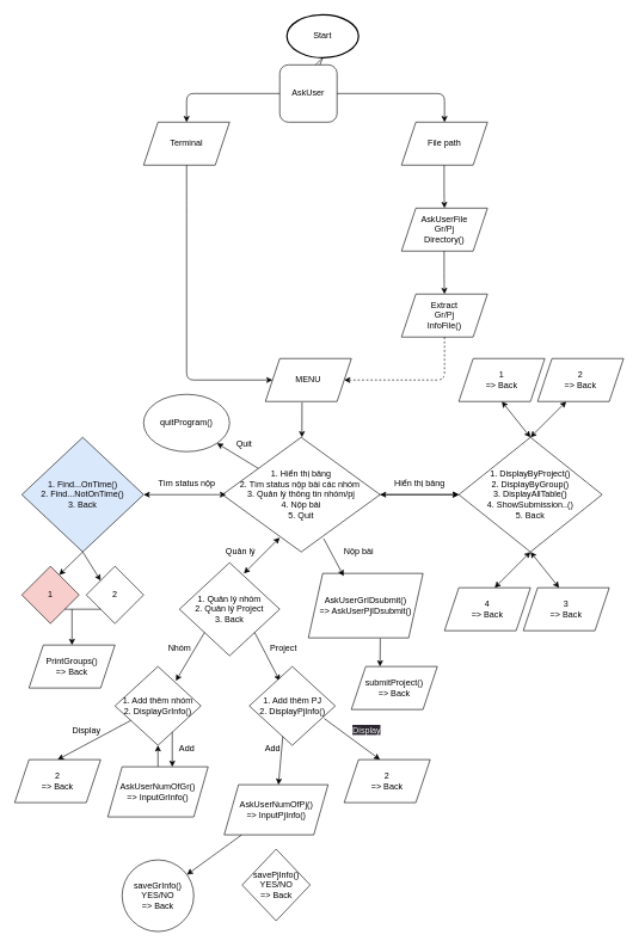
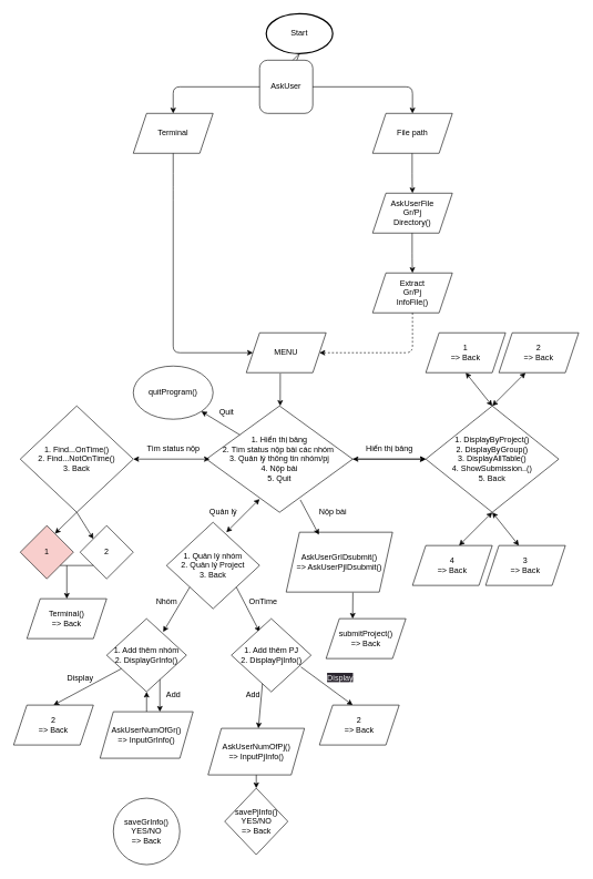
  <mxCell id="0" />
  <mxCell id="1" parent="0" />
  <mxCell id="2" value="Start" style="strokeWidth=2;html=1;shape=mxgraph.flowchart.start_1;whiteSpace=wrap;" parent="1" vertex="1"><mxGeometry x="400" y="20" width="100" height="60" as="geometry" /></mxCell>
  <mxCell id="3" value="" style="endArrow=classic;html=1;exitX=0.5;exitY=1;exitDx=0;exitDy=0;exitPerimeter=0;" parent="1" source="2" edge="1"><mxGeometry width="50" height="50" relative="1" as="geometry"><mxPoint x="350" y="190" as="sourcePoint" /><mxPoint x="260" y="170" as="targetPoint" /><Array as="points"><mxPoint x="430" y="130" /><mxPoint x="260" y="130" /></Array></mxGeometry></mxCell>
  <mxCell id="4" value="" style="endArrow=classic;html=1;exitX=0.5;exitY=1;exitDx=0;exitDy=0;exitPerimeter=0;" parent="1" source="2" edge="1"><mxGeometry width="50" height="50" relative="1" as="geometry"><mxPoint x="350" y="190" as="sourcePoint" /><mxPoint x="620" y="170" as="targetPoint" /><Array as="points"><mxPoint x="430" y="100" /><mxPoint x="430" y="130" /><mxPoint x="620" y="130" /></Array></mxGeometry></mxCell>
  <mxCell id="5" value="Terminal" style="shape=parallelogram;perimeter=parallelogramPerimeter;whiteSpace=wrap;html=1;fixedSize=1;" parent="1" vertex="1"><mxGeometry x="200" y="170" width="120" height="60" as="geometry" /></mxCell>
  <mxCell id="6" value="File path" style="shape=parallelogram;perimeter=parallelogramPerimeter;whiteSpace=wrap;html=1;fixedSize=1;" parent="1" vertex="1"><mxGeometry x="560" y="170" width="120" height="60" as="geometry" /></mxCell>
  <mxCell id="7" value="" style="endArrow=classic;html=1;exitX=0.5;exitY=1;exitDx=0;exitDy=0;" parent="1" source="5" edge="1"><mxGeometry width="50" height="50" relative="1" as="geometry"><mxPoint x="235" y="300" as="sourcePoint" /><mxPoint x="380" y="530" as="targetPoint" /><Array as="points"><mxPoint x="260" y="270" /><mxPoint x="260" y="290" /><mxPoint x="260" y="530" /></Array></mxGeometry></mxCell>
  <mxCell id="8" value="" style="endArrow=classic;html=1;exitX=0.5;exitY=1;exitDx=0;exitDy=0;" parent="1" edge="1"><mxGeometry width="50" height="50" relative="1" as="geometry"><mxPoint x="619.5" y="230" as="sourcePoint" /><mxPoint x="620" y="290" as="targetPoint" /><Array as="points"><mxPoint x="619.5" y="270" /></Array></mxGeometry></mxCell>
  <mxCell id="9" value="AskUser" style="whiteSpace=wrap;html=1;rounded=1;" parent="1" vertex="1"><mxGeometry x="390" y="90" width="80" height="80" as="geometry" /></mxCell>
  <mxCell id="10" value="AskUserFile&lt;br&gt;Gr/Pj&lt;br&gt;Directory()" style="shape=parallelogram;perimeter=parallelogramPerimeter;whiteSpace=wrap;html=1;fixedSize=1;" parent="1" vertex="1"><mxGeometry x="560" y="290" width="120" height="60" as="geometry" /></mxCell>
  <mxCell id="11" value="" style="endArrow=classic;html=1;exitX=0.5;exitY=1;exitDx=0;exitDy=0;" parent="1" edge="1"><mxGeometry width="50" height="50" relative="1" as="geometry"><mxPoint x="619.5" y="350" as="sourcePoint" /><mxPoint x="620" y="410" as="targetPoint" /><Array as="points"><mxPoint x="619.5" y="390" /></Array></mxGeometry></mxCell>
  <mxCell id="12" value="Extract&lt;br&gt;Gr/Pj&lt;br&gt;InfoFile()" style="shape=parallelogram;perimeter=parallelogramPerimeter;whiteSpace=wrap;html=1;fixedSize=1;" parent="1" vertex="1"><mxGeometry x="560" y="410" width="120" height="60" as="geometry" /></mxCell>
  <mxCell id="13" value="MENU" style="shape=parallelogram;perimeter=parallelogramPerimeter;whiteSpace=wrap;html=1;fixedSize=1;" parent="1" vertex="1"><mxGeometry x="370" y="500" width="120" height="60" as="geometry" /></mxCell>
  <mxCell id="14" value="" style="endArrow=classic;html=1;exitX=0.5;exitY=1;exitDx=0;exitDy=0;dashed=1;" parent="1" source="12" target="13" edge="1"><mxGeometry width="50" height="50" relative="1" as="geometry"><mxPoint x="690" y="530" as="sourcePoint" /><mxPoint x="580" y="500" as="targetPoint" /><Array as="points"><mxPoint x="620" y="530" /></Array></mxGeometry></mxCell>
  <mxCell id="15" value="" style="endArrow=classic;html=1;exitX=0.426;exitY=1.02;exitDx=0;exitDy=0;exitPerimeter=0;" parent="1" source="13" edge="1"><mxGeometry width="50" height="50" relative="1" as="geometry"><mxPoint x="405" y="650" as="sourcePoint" /><mxPoint x="421" y="610" as="targetPoint" /></mxGeometry></mxCell>
  <mxCell id="16" value="1. Hiển thị bảng&lt;br&gt;2. Tìm status nộp bài các nhóm&amp;nbsp;&lt;br&gt;3. Quản lý thông tin nhóm/pj&lt;br&gt;4. Nộp bài&lt;br&gt;5. Quit" style="rhombus;whiteSpace=wrap;html=1;" parent="1" vertex="1"><mxGeometry x="310" y="610" width="220" height="160" as="geometry" /></mxCell>
  <mxCell id="17" value="" style="endArrow=classic;html=1;exitX=1;exitY=0.5;exitDx=0;exitDy=0;entryX=0;entryY=0.5;entryDx=0;entryDy=0;" parent="1" source="16" target="18" edge="1"><mxGeometry width="50" height="50" relative="1" as="geometry"><mxPoint x="590.12" y="690" as="sourcePoint" /><mxPoint x="580" y="690" as="targetPoint" /></mxGeometry></mxCell>
  <mxCell id="18" value="1. DisplayByProject()&lt;br&gt;2. DisplayByGroup()&lt;br&gt;3. DisplayAllTable()&lt;br&gt;4. ShowSubmission..()&lt;br&gt;5. Back" style="rhombus;whiteSpace=wrap;html=1;" parent="1" vertex="1"><mxGeometry x="640" y="610" width="200" height="160" as="geometry" /></mxCell>
  <mxCell id="19" value="" style="endArrow=classic;startArrow=classic;html=1;" parent="1" edge="1"><mxGeometry width="50" height="50" relative="1" as="geometry"><mxPoint x="530" y="690" as="sourcePoint" /><mxPoint x="640" y="690" as="targetPoint" /></mxGeometry></mxCell>
  <mxCell id="20" value="" style="endArrow=classic;startArrow=classic;html=1;" parent="1" edge="1"><mxGeometry width="50" height="50" relative="1" as="geometry"><mxPoint x="690" y="820" as="sourcePoint" /><mxPoint x="740" y="770" as="targetPoint" /></mxGeometry></mxCell>
  <mxCell id="21" value="" style="endArrow=classic;startArrow=classic;html=1;" parent="1" edge="1"><mxGeometry width="50" height="50" relative="1" as="geometry"><mxPoint x="740" y="610" as="sourcePoint" /><mxPoint x="790" y="560" as="targetPoint" /></mxGeometry></mxCell>
  <mxCell id="22" value="" style="endArrow=classic;startArrow=classic;html=1;exitX=0.5;exitY=1;exitDx=0;exitDy=0;" parent="1" source="18" edge="1"><mxGeometry width="50" height="50" relative="1" as="geometry"><mxPoint x="710" y="840" as="sourcePoint" /><mxPoint x="780" y="820" as="targetPoint" /></mxGeometry></mxCell>
  <mxCell id="23" value="" style="endArrow=classic;startArrow=classic;html=1;exitX=0.5;exitY=1;exitDx=0;exitDy=0;" parent="1" edge="1"><mxGeometry width="50" height="50" relative="1" as="geometry"><mxPoint x="700" y="560" as="sourcePoint" /><mxPoint x="740" y="610" as="targetPoint" /></mxGeometry></mxCell>
  <mxCell id="24" value="Hiển thị bảng" style="text;html=1;align=center;verticalAlign=middle;resizable=0;points=[];autosize=1;strokeColor=none;fillColor=none;" parent="1" vertex="1"><mxGeometry x="540" y="660" width="90" height="30" as="geometry" /></mxCell>
  <mxCell id="25" value="" style="endArrow=classic;startArrow=classic;html=1;exitX=1;exitY=0.5;exitDx=0;exitDy=0;" parent="1" source="26" edge="1"><mxGeometry width="50" height="50" relative="1" as="geometry"><mxPoint x="205" y="690" as="sourcePoint" /><mxPoint x="315" y="690" as="targetPoint" /></mxGeometry></mxCell>
- <mxCell id="26" value="1. Find...OnTime()&lt;br&gt;2. Find...NotOnTime()&lt;br&gt;3. Back" style="rhombus;whiteSpace=wrap;html=1;fillColor=#dae8fc;" parent="1" vertex="1"><mxGeometry x="30" y="610" width="170" height="160" as="geometry" /></mxCell>
+ <mxCell id="26" value="1. Find...OnTime()&lt;br&gt;2. Find...NotOnTime()&lt;br&gt;3. Back" style="rhombus;whiteSpace=wrap;html=1;" parent="1" vertex="1"><mxGeometry x="30" y="610" width="170" height="160" as="geometry" /></mxCell>
  <mxCell id="27" value="Tìm status nộp" style="text;html=1;align=center;verticalAlign=middle;resizable=0;points=[];autosize=1;strokeColor=none;fillColor=none;" parent="1" vertex="1"><mxGeometry x="210" y="660" width="100" height="30" as="geometry" /></mxCell>
  <mxCell id="28" value="" style="endArrow=classic;html=1;exitX=0.5;exitY=1;exitDx=0;exitDy=0;" parent="1" source="26" edge="1"><mxGeometry width="50" height="50" relative="1" as="geometry"><mxPoint x="100" y="865" as="sourcePoint" /><mxPoint x="140" y="810" as="targetPoint" /></mxGeometry></mxCell>
  <mxCell id="29" value="" style="endArrow=classic;html=1;entryX=0.652;entryY=0.152;entryDx=0;entryDy=0;entryPerimeter=0;" parent="1" edge="1" target="30"><mxGeometry width="50" height="50" relative="1" as="geometry"><mxPoint x="115" y="770" as="sourcePoint" /><mxPoint x="85" y="800" as="targetPoint" /></mxGeometry></mxCell>
  <mxCell id="30" value="1" style="rhombus;whiteSpace=wrap;html=1;fillColor=#f8cecc;" parent="1" vertex="1"><mxGeometry x="30" y="790" width="80" height="80" as="geometry" /></mxCell>
  <mxCell id="31" value="2" style="rhombus;whiteSpace=wrap;html=1;" parent="1" vertex="1"><mxGeometry x="120" y="790" width="80" height="80" as="geometry" /></mxCell>
  <mxCell id="32" value="" style="endArrow=none;html=1;exitX=1;exitY=1;exitDx=0;exitDy=0;" parent="1" source="30" edge="1"><mxGeometry width="50" height="50" relative="1" as="geometry"><mxPoint x="90" y="900" as="sourcePoint" /><mxPoint x="140" y="850" as="targetPoint" /></mxGeometry></mxCell>
  <mxCell id="33" value="" style="endArrow=classic;html=1;" parent="1" edge="1"><mxGeometry width="50" height="50" relative="1" as="geometry"><mxPoint x="100" y="850" as="sourcePoint" /><mxPoint x="100" y="900" as="targetPoint" /></mxGeometry></mxCell>
- <mxCell id="34" value="PrintGroups()&lt;br&gt;=&amp;gt; Back" style="shape=parallelogram;perimeter=parallelogramPerimeter;whiteSpace=wrap;html=1;fixedSize=1;" parent="1" vertex="1"><mxGeometry x="40" y="900" width="120" height="60" as="geometry" /></mxCell>
+ <mxCell id="34" value="Terminal()&lt;br&gt;=&amp;gt; Back" style="shape=parallelogram;perimeter=parallelogramPerimeter;whiteSpace=wrap;html=1;fixedSize=1;" parent="1" vertex="1"><mxGeometry x="40" y="900" width="120" height="60" as="geometry" /></mxCell>
  <mxCell id="35" value="" style="endArrow=classic;startArrow=classic;html=1;" parent="1" edge="1"><mxGeometry width="50" height="50" relative="1" as="geometry"><mxPoint x="340" y="800" as="sourcePoint" /><mxPoint x="390" y="750" as="targetPoint" /></mxGeometry></mxCell>
  <mxCell id="36" value="Quản lý" style="text;html=1;align=center;verticalAlign=middle;resizable=0;points=[];autosize=1;strokeColor=none;fillColor=none;" parent="1" vertex="1"><mxGeometry x="305" y="755" width="60" height="30" as="geometry" /></mxCell>
  <mxCell id="37" value="1. Quản lý nhóm&lt;br&gt;2. Quản lý Project&lt;br&gt;3. Back" style="rhombus;whiteSpace=wrap;html=1;" parent="1" vertex="1"><mxGeometry x="250" y="785" width="140" height="130" as="geometry" /></mxCell>
  <mxCell id="38" value="" style="endArrow=classic;html=1;entryX=0.5;entryY=0;entryDx=0;entryDy=0;exitX=0;exitY=1;exitDx=0;exitDy=0;" parent="1" source="37" edge="1"><mxGeometry width="50" height="50" relative="1" as="geometry"><mxPoint x="270" y="880" as="sourcePoint" /><mxPoint x="245" y="950" as="targetPoint" /></mxGeometry></mxCell>
  <mxCell id="39" value="" style="endArrow=classic;html=1;" parent="1" edge="1"><mxGeometry width="50" height="50" relative="1" as="geometry"><mxPoint x="240" y="1020" as="sourcePoint" /><mxPoint x="240" y="1070" as="targetPoint" /></mxGeometry></mxCell>
  <mxCell id="40" value="" style="edgeStyle=none;html=1;" parent="1" source="41" target="48" edge="1"><mxGeometry relative="1" as="geometry" /></mxCell>
  <mxCell id="41" value="AskUserNumOfGr()&lt;br&gt;=&amp;gt; InputGrInfo()" style="shape=parallelogram;perimeter=parallelogramPerimeter;whiteSpace=wrap;html=1;fixedSize=1;" parent="1" vertex="1"><mxGeometry x="150" y="1070" width="140" height="70" as="geometry" /></mxCell>
  <mxCell id="42" value="" style="endArrow=classic;html=1;exitX=1;exitY=1;exitDx=0;exitDy=0;" parent="1" source="37" edge="1"><mxGeometry width="50" height="50" relative="1" as="geometry"><mxPoint x="410" y="892.5" as="sourcePoint" /><mxPoint x="390" y="950" as="targetPoint" /></mxGeometry></mxCell>
  <mxCell id="43" value="" style="edgeStyle=none;html=1;" parent="1" target="45" edge="1"><mxGeometry relative="1" as="geometry"><mxPoint x="395" y="1020" as="sourcePoint" /></mxGeometry></mxCell>
- <mxCell id="44" value="" style="edgeStyle=none;html=1;" parent="1" source="45" target="46" edge="1"><mxGeometry relative="1" as="geometry" /></mxCell>
+ <mxCell id="44" value="" style="edgeStyle=none;html=1;" parent="1" source="45" target="47" edge="1"><mxGeometry relative="1" as="geometry" /></mxCell>
  <mxCell id="45" value="AskUserNumOfPj()&lt;br&gt;=&amp;gt; InputPjInfo()" style="shape=parallelogram;perimeter=parallelogramPerimeter;whiteSpace=wrap;html=1;fixedSize=1;" parent="1" vertex="1"><mxGeometry x="312.5" y="1095" width="145" height="70" as="geometry" /></mxCell>
  <mxCell id="46" value="saveGrInfo()&lt;br&gt;YES/NO&lt;br&gt;=&amp;gt; Back" style="ellipse;whiteSpace=wrap;html=1;" parent="1" vertex="1"><mxGeometry x="170" y="1200" width="100" height="100" as="geometry" /></mxCell>
  <mxCell id="47" value="savePjInfo()&lt;br&gt;YES/NO&lt;br&gt;=&amp;gt; Back" style="rhombus;whiteSpace=wrap;html=1;" parent="1" vertex="1"><mxGeometry x="337.5" y="1185" width="95" height="100" as="geometry" /></mxCell>
  <mxCell id="48" value="1. Add thêm nhóm&lt;br&gt;2. DisplayGrInfo()" style="rhombus;whiteSpace=wrap;html=1;" parent="1" vertex="1"><mxGeometry x="160" y="930" width="120" height="110" as="geometry" /></mxCell>
  <mxCell id="49" value="" style="endArrow=classic;html=1;" parent="1" source="48" edge="1"><mxGeometry width="50" height="50" relative="1" as="geometry"><mxPoint x="90" y="1040" as="sourcePoint" /><mxPoint x="80" y="1060" as="targetPoint" /></mxGeometry></mxCell>
  <mxCell id="50" value="2&lt;br&gt;=&amp;gt; Back" style="shape=parallelogram;perimeter=parallelogramPerimeter;whiteSpace=wrap;html=1;fixedSize=1;" parent="1" vertex="1"><mxGeometry y="1060" width="120" height="60" as="geometry" x="20" /></mxCell>
  <mxCell id="51" value="Add" style="text;html=1;align=center;verticalAlign=middle;resizable=0;points=[];autosize=1;strokeColor=none;fillColor=none;" parent="1" vertex="1"><mxGeometry x="240" y="1030" width="40" height="30" as="geometry" /></mxCell>
  <mxCell id="52" value="Display" style="text;html=1;align=center;verticalAlign=middle;resizable=0;points=[];autosize=1;strokeColor=none;fillColor=none;" parent="1" vertex="1"><mxGeometry x="90" y="1005" width="60" height="30" as="geometry" /></mxCell>
  <mxCell id="53" value="Add" style="text;html=1;align=center;verticalAlign=middle;resizable=0;points=[];autosize=1;strokeColor=none;fillColor=none;" parent="1" vertex="1"><mxGeometry x="360" y="1030" width="40" height="30" as="geometry" /></mxCell>
  <mxCell id="54" value="1. Add thêm PJ&lt;br&gt;2. DisplayPjInfo()" style="rhombus;whiteSpace=wrap;html=1;" parent="1" vertex="1"><mxGeometry x="347.5" y="930" width="120" height="110" as="geometry" /></mxCell>
  <mxCell id="55" value="" style="endArrow=classic;html=1;exitX=0.872;exitY=0.66;exitDx=0;exitDy=0;exitPerimeter=0;" parent="1" source="54" edge="1"><mxGeometry width="50" height="50" relative="1" as="geometry"><mxPoint x="592.131" y="1017.647" as="sourcePoint" /><mxPoint x="530" y="1060" as="targetPoint" /></mxGeometry></mxCell>
  <mxCell id="56" value="&lt;span style=&quot;color: rgb(240, 240, 240); font-family: Helvetica; font-size: 12px; font-style: normal; font-variant-ligatures: normal; font-variant-caps: normal; font-weight: 400; letter-spacing: normal; orphans: 2; text-align: center; text-indent: 0px; text-transform: none; widows: 2; word-spacing: 0px; -webkit-text-stroke-width: 0px; background-color: rgb(42, 37, 47); text-decoration-thickness: initial; text-decoration-style: initial; text-decoration-color: initial; float: none; display: inline !important;&quot;&gt;Display&lt;/span&gt;" style="text;whiteSpace=wrap;html=1;" parent="1" vertex="1"><mxGeometry x="490" y="1005" width="70" height="40" as="geometry" /></mxCell>
  <mxCell id="57" value="2&lt;br&gt;=&amp;gt; Back" style="shape=parallelogram;perimeter=parallelogramPerimeter;whiteSpace=wrap;html=1;fixedSize=1;" parent="1" vertex="1"><mxGeometry x="480" y="1060" width="120" height="60" as="geometry" /></mxCell>
  <mxCell id="58" value="AskUserGrIDsubmit()&lt;br&gt;=&amp;gt; AskUserPjIDsubmit()" style="shape=parallelogram;perimeter=parallelogramPerimeter;whiteSpace=wrap;html=1;fixedSize=1;" parent="1" vertex="1"><mxGeometry x="430" y="800" width="160" height="90" as="geometry" /></mxCell>
  <mxCell id="59" value="Nộp bài" style="text;html=1;align=center;verticalAlign=middle;resizable=0;points=[];autosize=1;strokeColor=none;fillColor=none;" parent="1" vertex="1"><mxGeometry x="470" y="755" width="60" height="30" as="geometry" /></mxCell>
  <mxCell id="60" value="" style="endArrow=classic;html=1;exitX=0.627;exitY=1.009;exitDx=0;exitDy=0;exitPerimeter=0;" parent="1" source="58" edge="1"><mxGeometry width="50" height="50" relative="1" as="geometry"><mxPoint x="580" y="970" as="sourcePoint" /><mxPoint x="530" y="930" as="targetPoint" /></mxGeometry></mxCell>
  <mxCell id="61" value="submitProject()&lt;br&gt;=&amp;gt; Back" style="shape=parallelogram;perimeter=parallelogramPerimeter;whiteSpace=wrap;html=1;fixedSize=1;" parent="1" vertex="1"><mxGeometry x="490" y="930" width="120" height="60" as="geometry" /></mxCell>
  <mxCell id="62" value="" style="endArrow=classic;html=1;exitX=0.642;exitY=0.883;exitDx=0;exitDy=0;exitPerimeter=0;" parent="1" source="16" edge="1"><mxGeometry width="50" height="50" relative="1" as="geometry"><mxPoint x="479.41" y="755" as="sourcePoint" /><mxPoint x="479.29" y="803.8" as="targetPoint" /></mxGeometry></mxCell>
  <mxCell id="63" value="Nhóm" style="text;html=1;align=center;verticalAlign=middle;resizable=0;points=[];autosize=1;strokeColor=none;fillColor=none;" parent="1" vertex="1"><mxGeometry x="220" y="890" width="60" height="30" as="geometry" /></mxCell>
- <mxCell id="64" value="Project" style="text;html=1;align=center;verticalAlign=middle;resizable=0;points=[];autosize=1;strokeColor=none;fillColor=none;" parent="1" vertex="1"><mxGeometry x="365" y="890" width="60" height="30" as="geometry" /></mxCell>
+ <mxCell id="64" value="OnTime" style="text;html=1;align=center;verticalAlign=middle;resizable=0;points=[];autosize=1;strokeColor=none;fillColor=none;" parent="1" vertex="1"><mxGeometry x="365" y="890" width="60" height="30" as="geometry" /></mxCell>
  <mxCell id="65" value="quitProgram()" style="ellipse;whiteSpace=wrap;html=1;" parent="1" vertex="1"><mxGeometry x="200" y="550" width="120" height="80" as="geometry" /></mxCell>
  <mxCell id="66" value="" style="endArrow=classic;html=1;entryX=1;entryY=1;entryDx=0;entryDy=0;" parent="1" source="16" target="65" edge="1"><mxGeometry width="50" height="50" relative="1" as="geometry"><mxPoint x="315" y="640" as="sourcePoint" /><mxPoint x="365" y="590" as="targetPoint" /></mxGeometry></mxCell>
  <mxCell id="67" value="Quit" style="text;html=1;align=center;verticalAlign=middle;resizable=0;points=[];autosize=1;strokeColor=none;fillColor=none;" parent="1" vertex="1"><mxGeometry x="315" y="605" width="50" height="30" as="geometry" /></mxCell>
  <mxCell id="68" value="4&lt;br&gt;=&amp;gt; Back" style="shape=parallelogram;perimeter=parallelogramPerimeter;whiteSpace=wrap;html=1;fixedSize=1;" parent="1" vertex="1"><mxGeometry x="620" y="820" width="120" height="60" as="geometry" /></mxCell>
  <mxCell id="69" value="3&lt;br&gt;=&amp;gt; Back" style="shape=parallelogram;perimeter=parallelogramPerimeter;whiteSpace=wrap;html=1;fixedSize=1;" parent="1" vertex="1"><mxGeometry x="730" y="820" width="120" height="60" as="geometry" /></mxCell>
  <mxCell id="70" value="1&lt;br&gt;=&amp;gt; Back" style="shape=parallelogram;perimeter=parallelogramPerimeter;whiteSpace=wrap;html=1;fixedSize=1;" parent="1" vertex="1"><mxGeometry x="640" y="500" width="120" height="60" as="geometry" /></mxCell>
  <mxCell id="71" value="2&lt;br&gt;=&amp;gt; Back" style="shape=parallelogram;perimeter=parallelogramPerimeter;whiteSpace=wrap;html=1;fixedSize=1;" parent="1" vertex="1"><mxGeometry x="750" y="500" width="120" height="60" as="geometry" /></mxCell>
